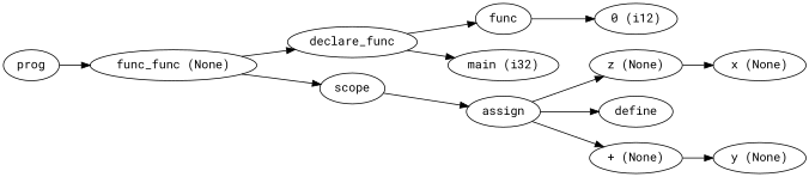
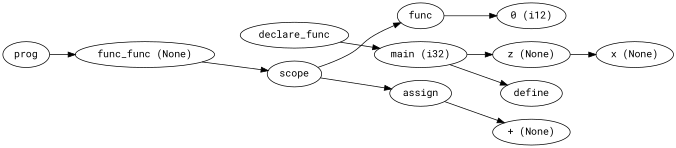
  digraph {
    fontname="Roboto Mono"
    rankdir=LR
    node [fontname="Roboto Mono"]
    edge [fontname="Roboto Mono"]
    n1 [label=prog]
    n2 [label="func_func (None)"]
    n3 [label=declare_func]
    n4 [label=scope]
    n5 [label="main (i32)"]
    n6 [label=assign]
    n7 [label=func]
    n8 [label=define]
    n9 [label="z (None)"]
    n10 [label="+ (None)"]
    n11 [label="0 (i12)"]
    n12 [label="x (None)"]
-   n13 [label="y (None)"]
    n1 -> n2
-   n2 -> n3
    n2 -> n4
    n3 -> n5
    n4 -> n6
-   n3 -> n7
-   n6 -> n8
-   n6 -> n9
+   n4 -> n7
+   n5 -> n8
+   n5 -> n9
    n6 -> n10
    n7 -> n11
    n9 -> n12
-   n10 -> n13
  }
